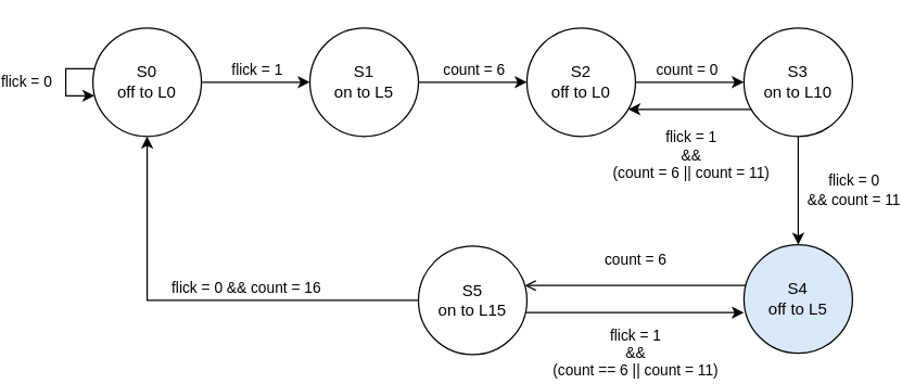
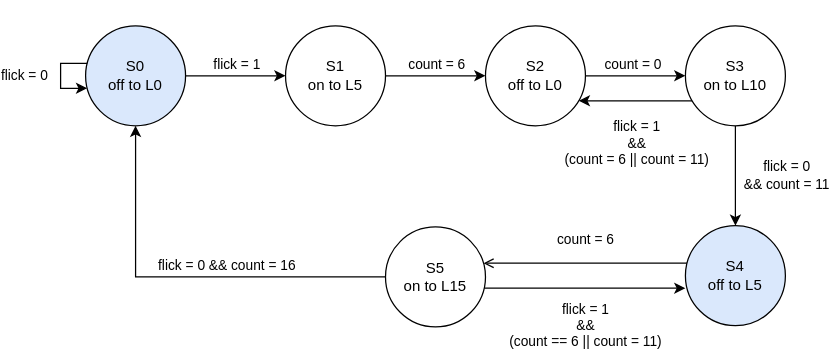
  <mxCell id="0" />
  <mxCell id="1" parent="0" />
  <mxCell id="2" value="" style="edgeStyle=orthogonalEdgeStyle;rounded=0;orthogonalLoop=1;jettySize=auto;html=1;" parent="1" source="4" target="7" edge="1"><mxGeometry relative="1" as="geometry" /></mxCell>
  <mxCell id="3" value="flick = 1" style="edgeLabel;html=1;align=center;verticalAlign=middle;resizable=0;points=[];" parent="2" vertex="1" connectable="0"><mxGeometry x="-0.323" y="-2" relative="1" as="geometry"><mxPoint x="13" y="-12" as="offset" /></mxGeometry></mxCell>
- <mxCell id="4" value="S0&lt;br&gt;off to L0" style="ellipse;whiteSpace=wrap;html=1;aspect=fixed;" parent="1" vertex="1"><mxGeometry x="40" y="20" width="80" height="80" as="geometry" /></mxCell>
+ <mxCell id="4" value="S0&lt;br&gt;off to L0" style="ellipse;whiteSpace=wrap;html=1;aspect=fixed;fillColor=#dae8fc;" parent="1" vertex="1"><mxGeometry x="40" y="20" width="80" height="80" as="geometry" /></mxCell>
  <mxCell id="5" value="" style="edgeStyle=orthogonalEdgeStyle;rounded=0;orthogonalLoop=1;jettySize=auto;html=1;" parent="1" source="7" target="10" edge="1"><mxGeometry relative="1" as="geometry" /></mxCell>
  <mxCell id="6" value="count = 6" style="edgeLabel;html=1;align=center;verticalAlign=middle;resizable=0;points=[];" parent="5" vertex="1" connectable="0"><mxGeometry x="-0.362" y="-2" relative="1" as="geometry"><mxPoint x="14" y="-12" as="offset" /></mxGeometry></mxCell>
  <mxCell id="7" value="S1&lt;br&gt;on to L5" style="ellipse;whiteSpace=wrap;html=1;aspect=fixed;" parent="1" vertex="1"><mxGeometry x="200" y="20" width="80" height="80" as="geometry" /></mxCell>
  <mxCell id="8" value="" style="edgeStyle=orthogonalEdgeStyle;rounded=0;orthogonalLoop=1;jettySize=auto;html=1;" parent="1" source="10" target="15" edge="1"><mxGeometry relative="1" as="geometry" /></mxCell>
  <mxCell id="9" value="count = 0" style="edgeLabel;html=1;align=center;verticalAlign=middle;resizable=0;points=[];" parent="8" vertex="1" connectable="0"><mxGeometry x="-0.318" y="1" relative="1" as="geometry"><mxPoint x="10" y="-9" as="offset" /></mxGeometry></mxCell>
  <mxCell id="10" value="S2&lt;br&gt;off to L0" style="ellipse;whiteSpace=wrap;html=1;aspect=fixed;" parent="1" vertex="1"><mxGeometry x="360" y="20" width="80" height="80" as="geometry" /></mxCell>
  <mxCell id="11" value="" style="edgeStyle=orthogonalEdgeStyle;rounded=0;orthogonalLoop=1;jettySize=auto;html=1;" parent="1" source="15" target="18" edge="1"><mxGeometry relative="1" as="geometry" /></mxCell>
  <mxCell id="12" value="flick = 0&lt;br&gt;&amp;amp;&amp;amp; count = 11" style="edgeLabel;html=1;align=center;verticalAlign=middle;resizable=0;points=[];" parent="11" vertex="1" connectable="0"><mxGeometry x="-0.238" relative="1" as="geometry"><mxPoint x="40" y="9" as="offset" /></mxGeometry></mxCell>
  <mxCell id="13" style="edgeStyle=orthogonalEdgeStyle;rounded=0;orthogonalLoop=1;jettySize=auto;html=1;" parent="1" source="15" target="10" edge="1"><mxGeometry relative="1" as="geometry"><Array as="points"><mxPoint x="480" y="80" /><mxPoint x="480" y="80" /></Array></mxGeometry></mxCell>
  <mxCell id="14" value="flick = 1&lt;br style=&quot;border-color: var(--border-color);&quot;&gt;&amp;amp;&amp;amp;&lt;br style=&quot;border-color: var(--border-color);&quot;&gt;(count = 6 || count = 11)" style="edgeLabel;html=1;align=center;verticalAlign=middle;resizable=0;points=[];" parent="13" vertex="1" connectable="0"><mxGeometry x="0.289" y="-1" relative="1" as="geometry"><mxPoint x="13" y="34" as="offset" /></mxGeometry></mxCell>
  <mxCell id="15" value="S3&lt;br&gt;on to L10" style="ellipse;whiteSpace=wrap;html=1;aspect=fixed;" parent="1" vertex="1"><mxGeometry x="520" y="20" width="80" height="80" as="geometry" /></mxCell>
  <mxCell id="16" value="" style="edgeStyle=orthogonalEdgeStyle;rounded=0;orthogonalLoop=1;jettySize=auto;html=1;endArrow=open;" parent="1" source="18" target="23" edge="1"><mxGeometry relative="1" as="geometry"><Array as="points"><mxPoint x="470" y="210" /><mxPoint x="470" y="210" /></Array></mxGeometry></mxCell>
  <mxCell id="17" value="count = 6" style="edgeLabel;html=1;align=center;verticalAlign=middle;resizable=0;points=[];" parent="16" vertex="1" connectable="0"><mxGeometry x="0.37" relative="1" as="geometry"><mxPoint x="30" y="-20" as="offset" /></mxGeometry></mxCell>
  <mxCell id="18" value="S4&lt;br&gt;off to L5" style="ellipse;whiteSpace=wrap;html=1;aspect=fixed;fillColor=#dae8fc;" parent="1" vertex="1"><mxGeometry x="520" y="180" width="80" height="80" as="geometry" /></mxCell>
  <mxCell id="19" style="edgeStyle=orthogonalEdgeStyle;rounded=0;orthogonalLoop=1;jettySize=auto;html=1;entryX=0.5;entryY=1;entryDx=0;entryDy=0;" parent="1" source="23" target="4" edge="1"><mxGeometry relative="1" as="geometry" /></mxCell>
  <mxCell id="20" value="flick = 0 &amp;amp;&amp;amp; count = 16" style="edgeLabel;html=1;align=center;verticalAlign=middle;resizable=0;points=[];" parent="19" vertex="1" connectable="0"><mxGeometry x="0.069" relative="1" as="geometry"><mxPoint x="44" y="-10" as="offset" /></mxGeometry></mxCell>
  <mxCell id="21" style="edgeStyle=orthogonalEdgeStyle;rounded=0;orthogonalLoop=1;jettySize=auto;html=1;" parent="1" source="23" edge="1"><mxGeometry relative="1" as="geometry"><mxPoint x="520" y="230" as="targetPoint" /><Array as="points"><mxPoint x="420" y="230" /><mxPoint x="420" y="230" /></Array></mxGeometry></mxCell>
  <mxCell id="22" value="flick = 1&lt;br style=&quot;border-color: var(--border-color);&quot;&gt;&amp;amp;&amp;amp;&lt;br style=&quot;border-color: var(--border-color);&quot;&gt;(count == 6 || count = 11)" style="edgeLabel;html=1;align=center;verticalAlign=middle;resizable=0;points=[];" parent="21" vertex="1" connectable="0"><mxGeometry x="-0.083" y="2" relative="1" as="geometry"><mxPoint x="7" y="31" as="offset" /></mxGeometry></mxCell>
  <mxCell id="23" value="S5&lt;br&gt;on to L15" style="ellipse;whiteSpace=wrap;html=1;aspect=fixed;" parent="1" vertex="1"><mxGeometry x="280" y="181" width="80" height="80" as="geometry" /></mxCell>
  <mxCell id="24" style="edgeStyle=orthogonalEdgeStyle;rounded=0;orthogonalLoop=1;jettySize=auto;html=1;" parent="1" source="4" target="4" edge="1"><mxGeometry relative="1" as="geometry"><Array as="points"><mxPoint x="20" y="60" /></Array></mxGeometry></mxCell>
  <mxCell id="25" value="flick = 0" style="edgeLabel;html=1;align=center;verticalAlign=middle;resizable=0;points=[];" parent="24" vertex="1" connectable="0"><mxGeometry x="-0.192" y="1" relative="1" as="geometry"><mxPoint x="-31" y="6" as="offset" /></mxGeometry></mxCell>
